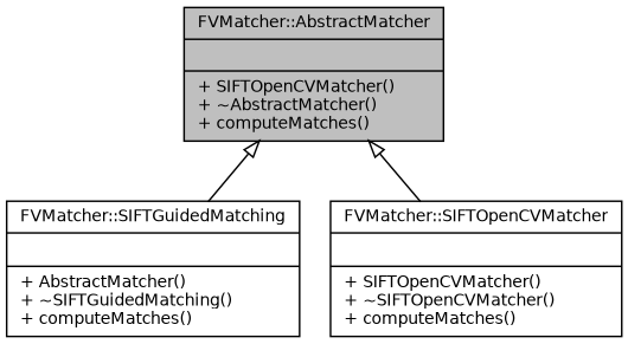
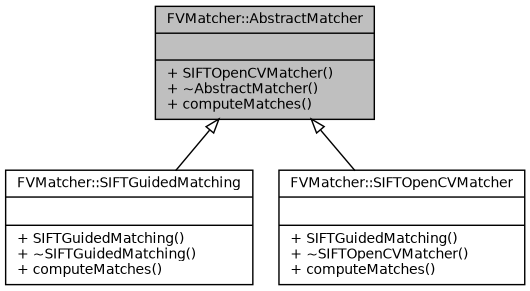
  digraph {
    node [color=black fillcolor=white fontname=Helvetica fontsize=10 shape=record style=filled]
    edge [arrowtail=onormal color=black dir=back fontname=Helvetica fontsize=10 labelfontname=Helvetica labelfontsize=10 style=solid]
    n1 [fillcolor=grey75 fontcolor=black height=0.2 label="{FVMatcher::AbstractMatcher\n||+ SIFTOpenCVMatcher()\l+ ~AbstractMatcher()\l+ computeMatches()\l}" width=0.4]
-   n2 [height=0.2 label="{FVMatcher::SIFTGuidedMatching\n||+ AbstractMatcher()\l+ ~SIFTGuidedMatching()\l+ computeMatches()\l}" width=0.4]
-   n3 [height=0.2 label="{FVMatcher::SIFTOpenCVMatcher\n||+ SIFTOpenCVMatcher()\l+ ~SIFTOpenCVMatcher()\l+ computeMatches()\l}" width=0.4]
+   n2 [height=0.2 label="{FVMatcher::SIFTGuidedMatching\n||+ SIFTGuidedMatching()\l+ ~SIFTGuidedMatching()\l+ computeMatches()\l}" width=0.4]
+   n3 [height=0.2 label="{FVMatcher::SIFTOpenCVMatcher\n||+ SIFTGuidedMatching()\l+ ~SIFTOpenCVMatcher()\l+ computeMatches()\l}" width=0.4]
    n1 -> n2
    n1 -> n3
  }
